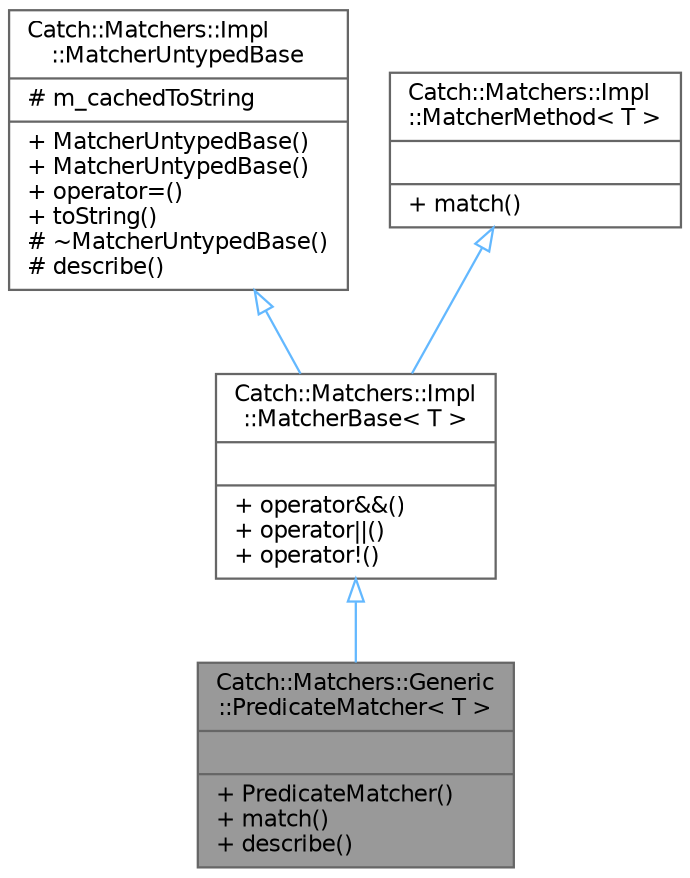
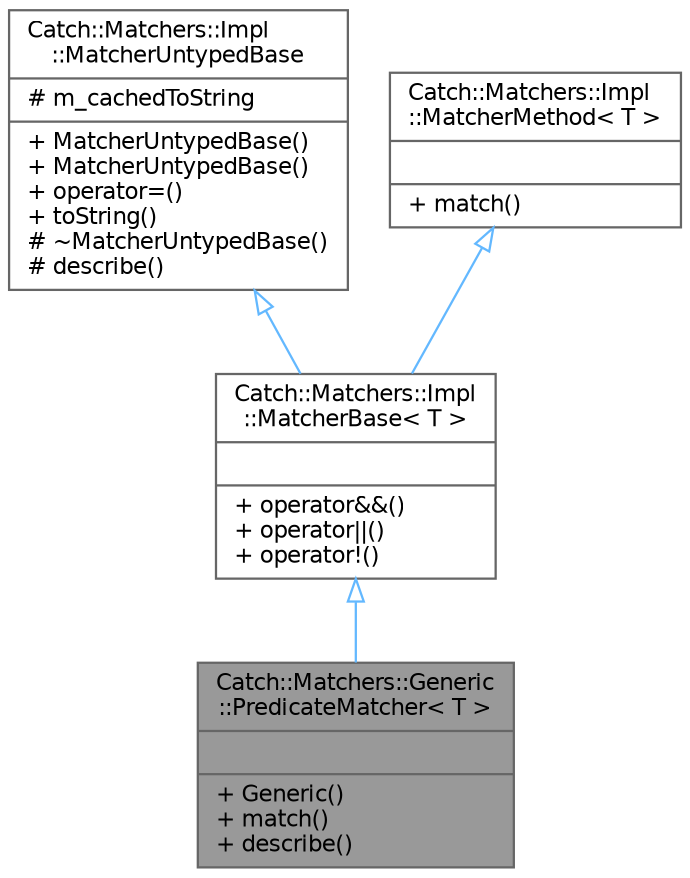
  digraph {
    node [color=gray40 fillcolor=white fontname=Helvetica fontsize=10 shape=record style=filled]
    edge [arrowtail=onormal color=steelblue1 dir=back fontname=Helvetica fontsize=10 labelfontname=Helvetica labelfontsize=10 style=solid]
-   n1 [fillcolor=grey60 fontcolor=black height=0.2 label="{Catch::Matchers::Generic\l::PredicateMatcher\< T \>\n||+ PredicateMatcher()\l+ match()\l+ describe()\l}" width=0.4]
+   n1 [fillcolor=grey60 fontcolor=black height=0.2 label="{Catch::Matchers::Generic\l::PredicateMatcher\< T \>\n||+ Generic()\l+ match()\l+ describe()\l}" width=0.4]
    n2 [height=0.2 label="{Catch::Matchers::Impl\l::MatcherBase\< T \>\n||+ operator&&()\l+ operator\|\|()\l+ operator!()\l}" width=0.4]
    n3 [height=0.2 label="{Catch::Matchers::Impl\l::MatcherUntypedBase\n|# m_cachedToString\l|+ MatcherUntypedBase()\l+ MatcherUntypedBase()\l+ operator=()\l+ toString()\l# ~MatcherUntypedBase()\l# describe()\l}" width=0.4]
    n4 [height=0.2 label="{Catch::Matchers::Impl\l::MatcherMethod\< T \>\n||+ match()\l}" width=0.4]
    n2 -> n1
    n3 -> n2
    n4 -> n2
  }
